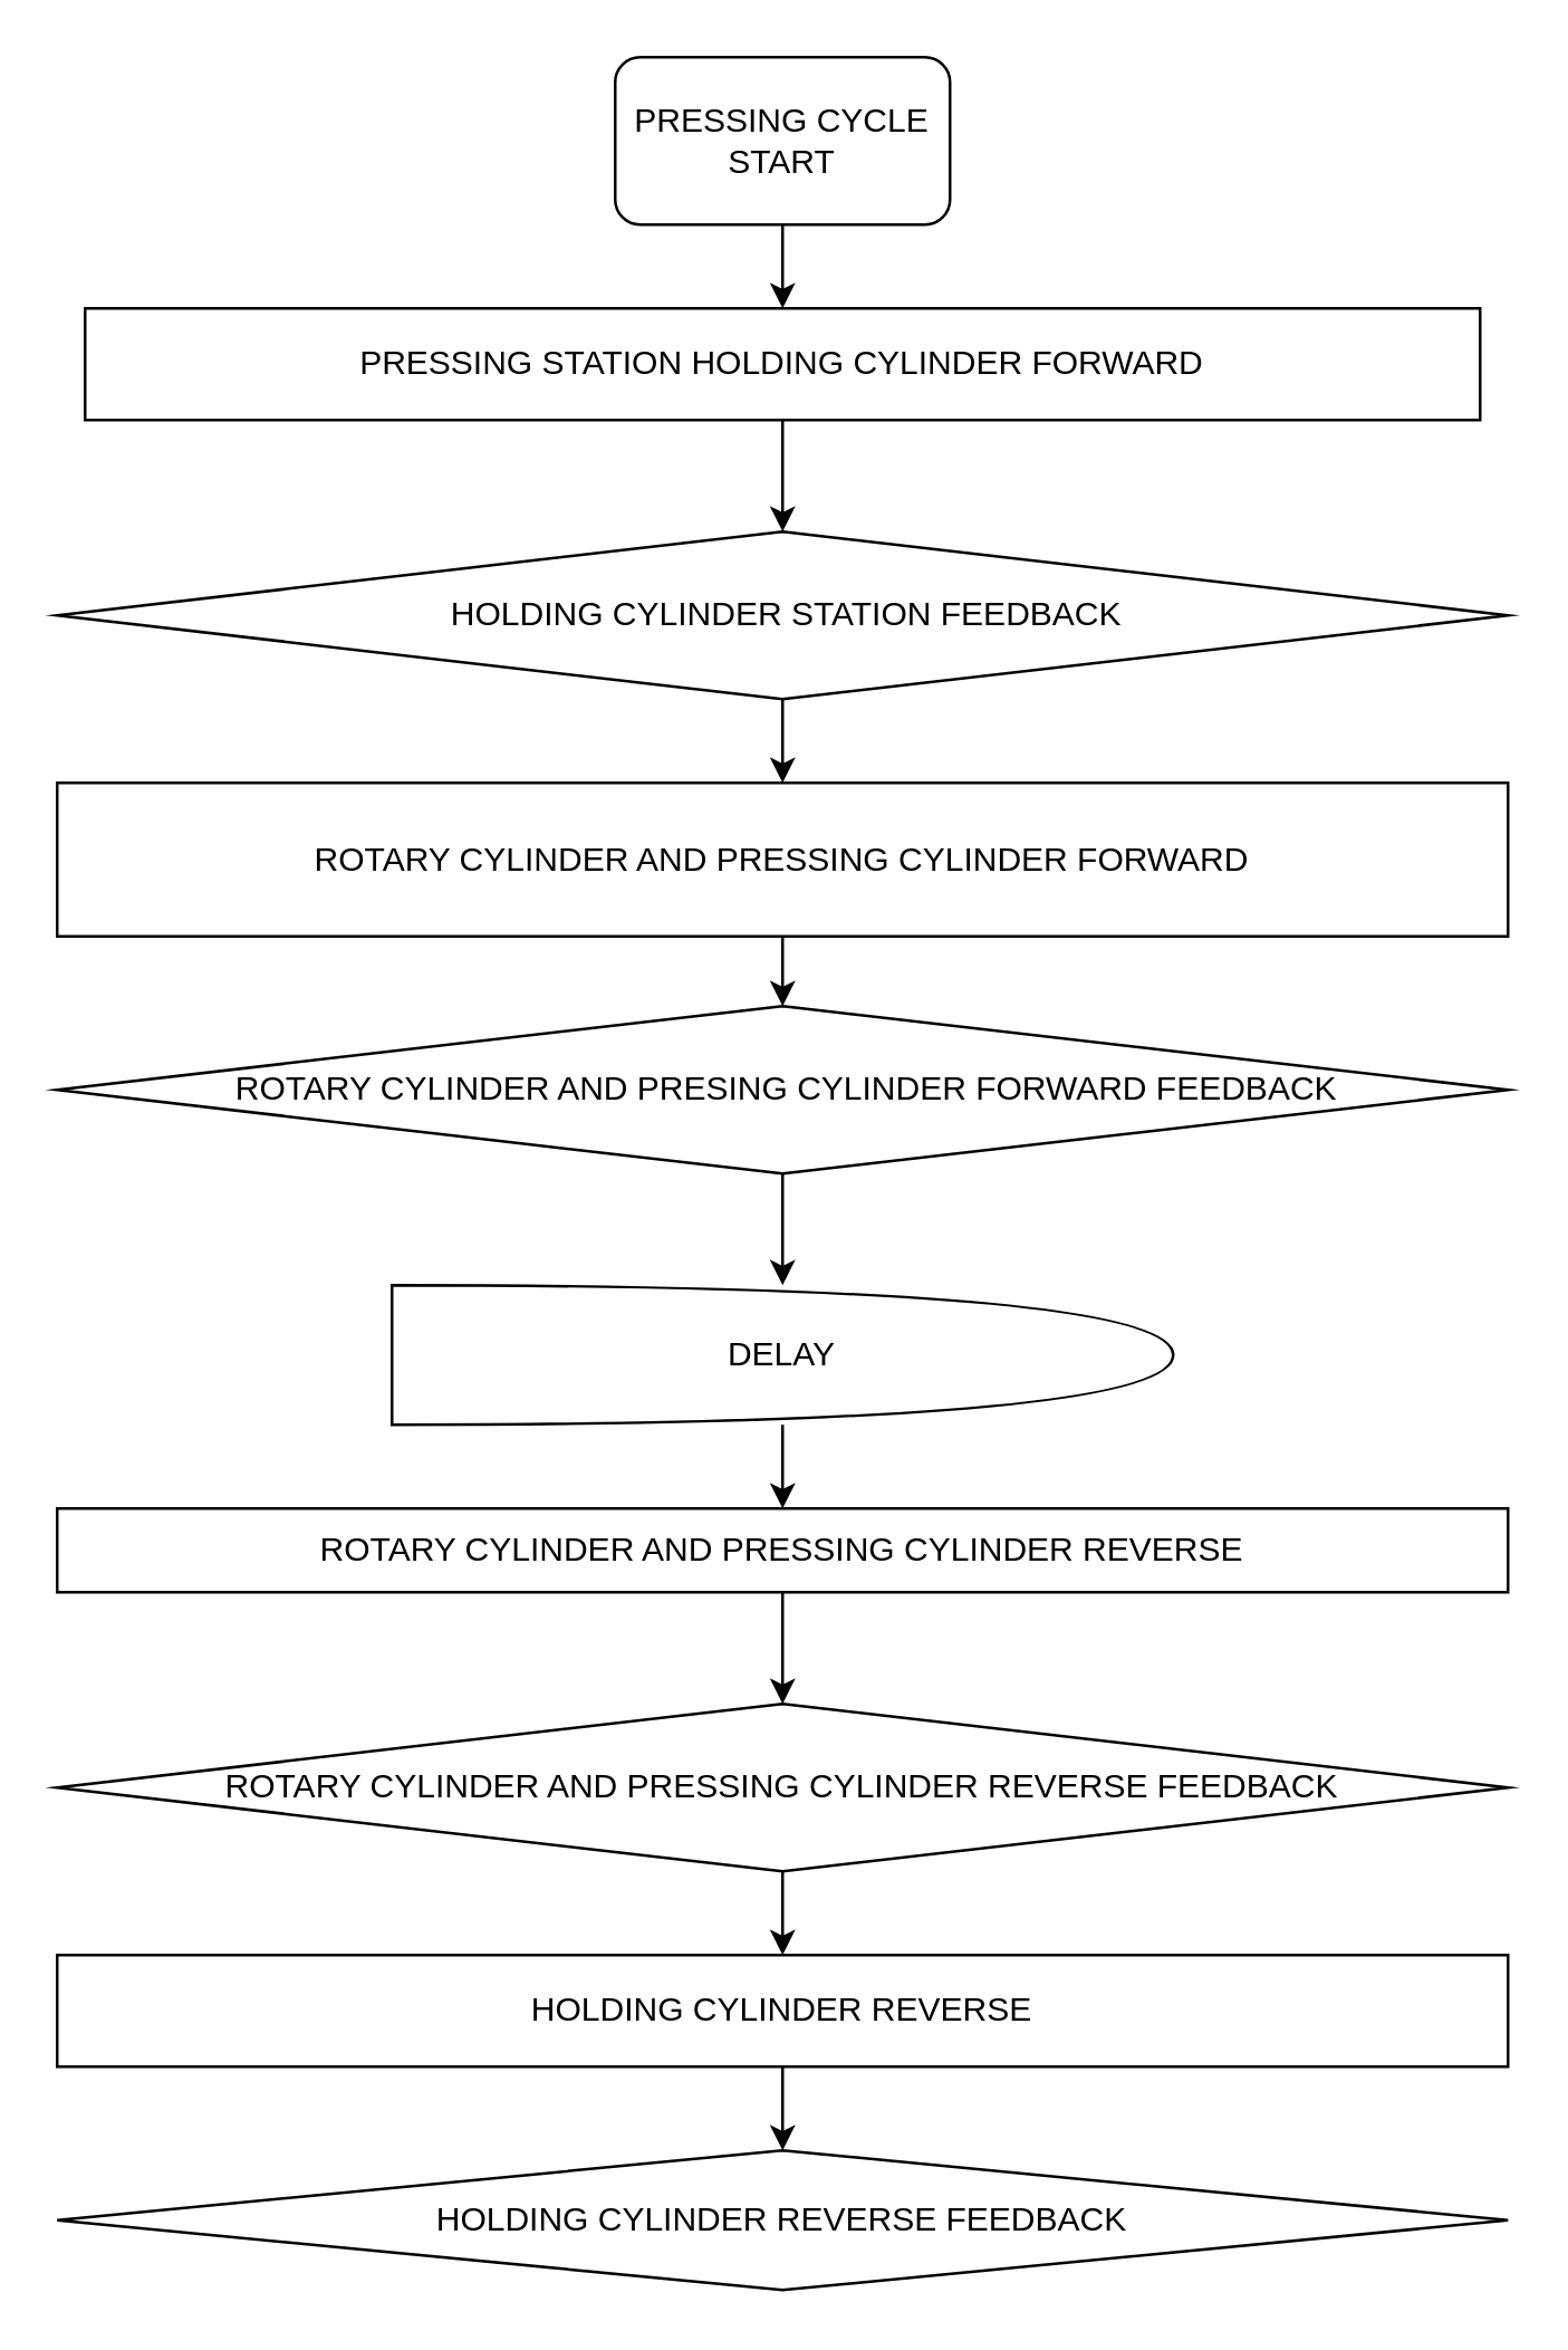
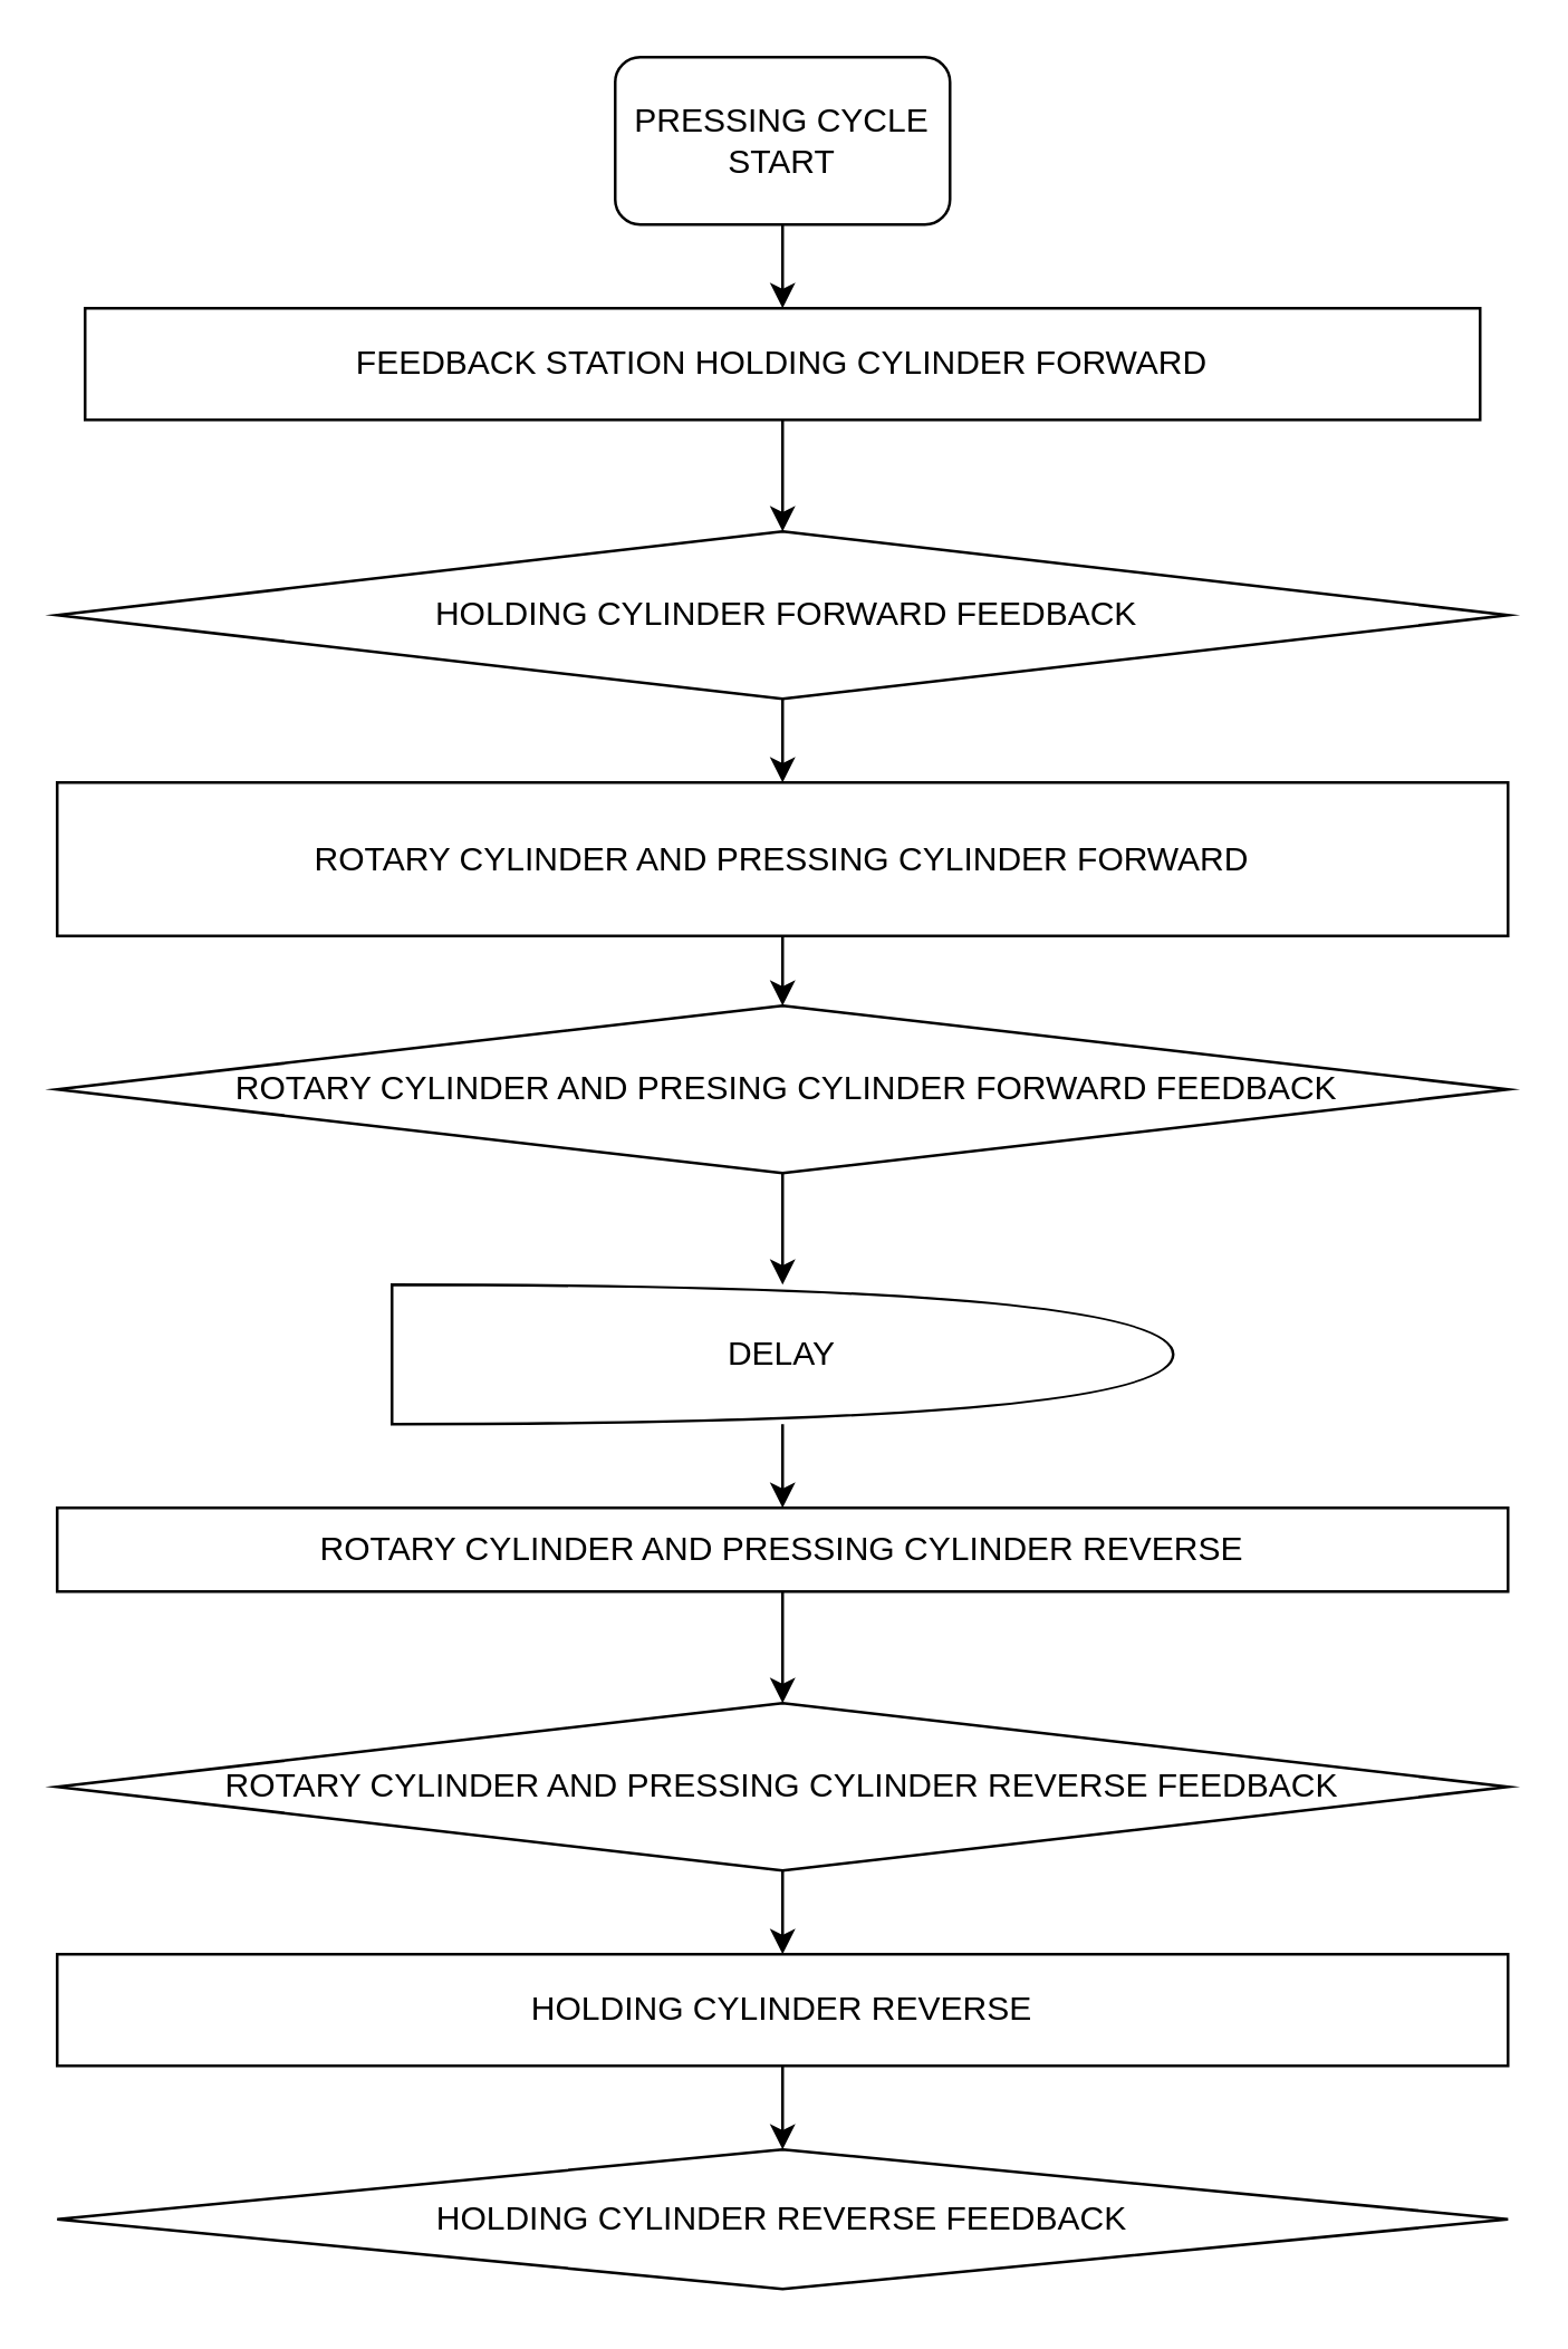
  <mxCell id="0" />
  <mxCell id="1" parent="0" />
  <mxCell id="2" style="edgeStyle=orthogonalEdgeStyle;rounded=0;orthogonalLoop=1;jettySize=auto;html=1;exitX=0.5;exitY=1;exitDx=0;exitDy=0;entryX=0.5;entryY=0;entryDx=0;entryDy=0;" edge="1" parent="1" source="3" target="5"><mxGeometry relative="1" as="geometry" /></mxCell>
  <mxCell id="3" value="PRESSING CYCLE START" style="rounded=1;whiteSpace=wrap;html=1;" vertex="1" parent="1"><mxGeometry x="220" y="20" width="120" height="60" as="geometry" /></mxCell>
  <mxCell id="4" value="" style="edgeStyle=orthogonalEdgeStyle;rounded=0;orthogonalLoop=1;jettySize=auto;html=1;" edge="1" parent="1" source="5" target="7"><mxGeometry relative="1" as="geometry" /></mxCell>
- <mxCell id="5" value="PRESSING STATION HOLDING CYLINDER FORWARD" style="rounded=0;whiteSpace=wrap;html=1;" vertex="1" parent="1"><mxGeometry x="30" y="110" width="500" height="40" as="geometry" /></mxCell>
+ <mxCell id="5" value="FEEDBACK STATION HOLDING CYLINDER FORWARD" style="rounded=0;whiteSpace=wrap;html=1;" vertex="1" parent="1"><mxGeometry x="30" y="110" width="500" height="40" as="geometry" /></mxCell>
  <mxCell id="6" style="edgeStyle=orthogonalEdgeStyle;rounded=0;orthogonalLoop=1;jettySize=auto;html=1;exitX=0.5;exitY=1;exitDx=0;exitDy=0;entryX=0.5;entryY=0;entryDx=0;entryDy=0;" edge="1" parent="1" source="7" target="9"><mxGeometry relative="1" as="geometry" /></mxCell>
- <mxCell id="7" value="&amp;nbsp;HOLDING CYLINDER STATION FEEDBACK" style="rhombus;whiteSpace=wrap;html=1;rounded=0;" vertex="1" parent="1"><mxGeometry x="20" y="190" width="520" height="60" as="geometry" /></mxCell>
+ <mxCell id="7" value="&amp;nbsp;HOLDING CYLINDER FORWARD FEEDBACK" style="rhombus;whiteSpace=wrap;html=1;rounded=0;" vertex="1" parent="1"><mxGeometry x="20" y="190" width="520" height="60" as="geometry" /></mxCell>
  <mxCell id="8" value="" style="edgeStyle=orthogonalEdgeStyle;rounded=0;orthogonalLoop=1;jettySize=auto;html=1;" edge="1" parent="1" source="9" target="11"><mxGeometry relative="1" as="geometry" /></mxCell>
  <mxCell id="9" value="&amp;nbsp;ROTARY CYLINDER AND PRESSING CYLINDER FORWARD&amp;nbsp;" style="rounded=0;whiteSpace=wrap;html=1;" vertex="1" parent="1"><mxGeometry x="20" y="280" width="520" height="55" as="geometry" /></mxCell>
  <mxCell id="10" style="edgeStyle=orthogonalEdgeStyle;rounded=0;orthogonalLoop=1;jettySize=auto;html=1;exitX=0.5;exitY=1;exitDx=0;exitDy=0;" edge="1" parent="1" source="11" target="13"><mxGeometry relative="1" as="geometry" /></mxCell>
  <mxCell id="11" value="&amp;nbsp;ROTARY CYLINDER AND PRESING CYLINDER FORWARD FEEDBACK" style="rhombus;whiteSpace=wrap;html=1;rounded=0;" vertex="1" parent="1"><mxGeometry x="20" y="360" width="520" height="60" as="geometry" /></mxCell>
  <mxCell id="12" value="" style="edgeStyle=orthogonalEdgeStyle;rounded=0;orthogonalLoop=1;jettySize=auto;html=1;" edge="1" parent="1" source="13" target="15"><mxGeometry relative="1" as="geometry" /></mxCell>
  <mxCell id="13" value="DELAY" style="shape=or;whiteSpace=wrap;html=1;" vertex="1" parent="1"><mxGeometry x="140" y="460" width="280" height="50" as="geometry" /></mxCell>
  <mxCell id="14" value="" style="edgeStyle=orthogonalEdgeStyle;rounded=0;orthogonalLoop=1;jettySize=auto;html=1;" edge="1" parent="1" source="15" target="17"><mxGeometry relative="1" as="geometry" /></mxCell>
  <mxCell id="15" value="ROTARY CYLINDER AND PRESSING CYLINDER REVERSE" style="whiteSpace=wrap;html=1;" vertex="1" parent="1"><mxGeometry x="20" y="540" width="520" height="30" as="geometry" /></mxCell>
  <mxCell id="16" value="" style="edgeStyle=orthogonalEdgeStyle;rounded=0;orthogonalLoop=1;jettySize=auto;html=1;" edge="1" parent="1" source="17" target="19"><mxGeometry relative="1" as="geometry" /></mxCell>
  <mxCell id="17" value="ROTARY CYLINDER AND PRESSING CYLINDER REVERSE FEEDBACK" style="rhombus;whiteSpace=wrap;html=1;" vertex="1" parent="1"><mxGeometry x="20" y="610" width="520" height="60" as="geometry" /></mxCell>
  <mxCell id="18" value="" style="edgeStyle=orthogonalEdgeStyle;rounded=0;orthogonalLoop=1;jettySize=auto;html=1;" edge="1" parent="1" source="19" target="20"><mxGeometry relative="1" as="geometry" /></mxCell>
  <mxCell id="19" value="HOLDING CYLINDER REVERSE" style="rounded=0;whiteSpace=wrap;html=1;" vertex="1" parent="1"><mxGeometry x="20" y="700" width="520" height="40" as="geometry" /></mxCell>
  <mxCell id="20" value="HOLDING CYLINDER REVERSE FEEDBACK" style="rhombus;whiteSpace=wrap;html=1;rounded=0;" vertex="1" parent="1"><mxGeometry x="20" y="770" width="520" height="50" as="geometry" /></mxCell>
